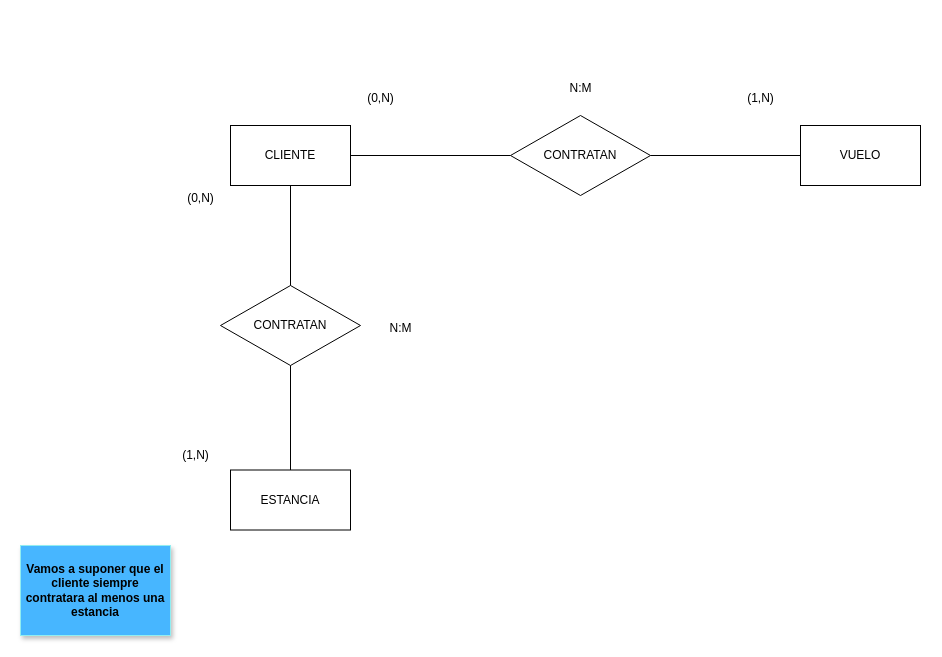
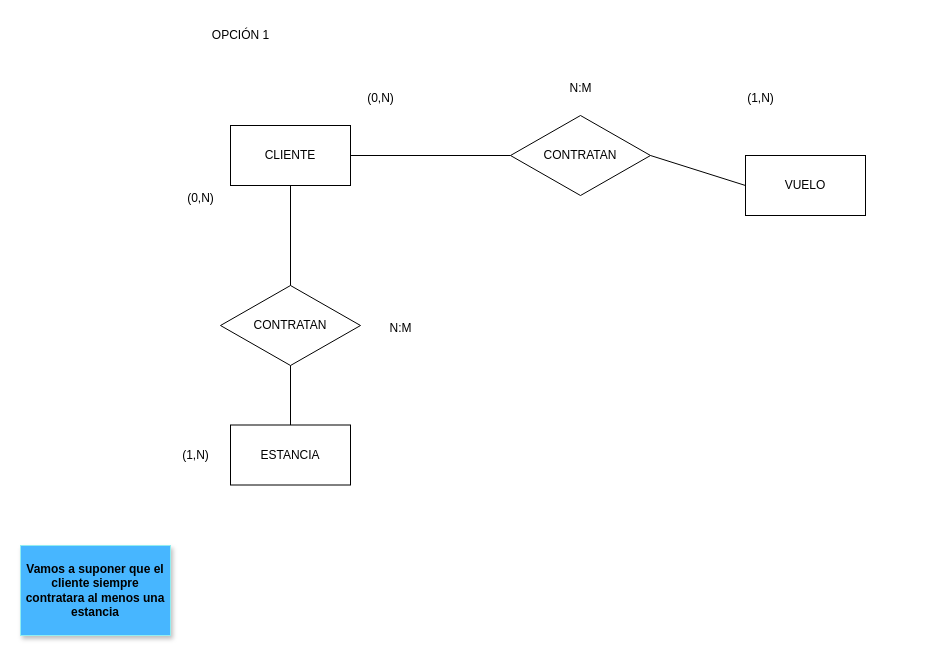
  <mxCell id="0" />
  <mxCell id="1" parent="0" />
+ <mxCell id="2" value="OPCIÓN 1" style="text;html=1;align=center;verticalAlign=middle;resizable=0;points=[];autosize=1;strokeColor=none;fillColor=none;" vertex="1" parent="1"><mxGeometry x="200" y="20" width="80" height="30" as="geometry" /></mxCell>
  <mxCell id="3" value="CLIENTE" style="whiteSpace=wrap;html=1;" vertex="1" parent="1"><mxGeometry x="230" y="125" width="120" height="60" as="geometry" /></mxCell>
  <mxCell id="4" value="CONTRATAN" style="rhombus;whiteSpace=wrap;html=1;" vertex="1" parent="1"><mxGeometry x="510" y="115" width="140" height="80" as="geometry" /></mxCell>
- <mxCell id="5" value="VUELO" style="whiteSpace=wrap;html=1;" vertex="1" parent="1"><mxGeometry x="800" y="125" width="120" height="60" as="geometry" /></mxCell>
+ <mxCell id="5" value="VUELO" style="whiteSpace=wrap;html=1;" vertex="1" parent="1"><mxGeometry x="745" y="155" width="120" height="60" as="geometry" /></mxCell>
  <mxCell id="6" value="(0,N)" style="text;html=1;align=center;verticalAlign=middle;resizable=0;points=[];autosize=1;strokeColor=none;fillColor=none;" vertex="1" parent="1"><mxGeometry x="355" y="83" width="50" height="30" as="geometry" /></mxCell>
  <mxCell id="7" value="(1,N)" style="text;html=1;align=center;verticalAlign=middle;resizable=0;points=[];autosize=1;strokeColor=none;fillColor=none;" vertex="1" parent="1"><mxGeometry x="735" y="83" width="50" height="30" as="geometry" /></mxCell>
  <mxCell id="8" value="N:M" style="text;html=1;align=center;verticalAlign=middle;resizable=0;points=[];autosize=1;strokeColor=none;fillColor=none;" vertex="1" parent="1"><mxGeometry x="555" y="73" width="50" height="30" as="geometry" /></mxCell>
  <mxCell id="9" value="CONTRATAN" style="rhombus;whiteSpace=wrap;html=1;" vertex="1" parent="1"><mxGeometry x="220" y="285" width="140" height="80" as="geometry" /></mxCell>
- <mxCell id="10" value="ESTANCIA" style="whiteSpace=wrap;html=1;" vertex="1" parent="1"><mxGeometry x="230" y="469.5" width="120" height="60" as="geometry" /></mxCell>
+ <mxCell id="10" value="ESTANCIA" style="whiteSpace=wrap;html=1;" vertex="1" parent="1"><mxGeometry x="230" y="424.5" width="120" height="60" as="geometry" /></mxCell>
  <mxCell id="11" value="" style="endArrow=none;html=1;rounded=0;entryX=0;entryY=0.5;entryDx=0;entryDy=0;exitX=1;exitY=0.5;exitDx=0;exitDy=0;" edge="1" parent="1" source="3" target="4"><mxGeometry width="50" height="50" relative="1" as="geometry"><mxPoint x="350" y="163" as="sourcePoint" /><mxPoint x="400" y="113" as="targetPoint" /></mxGeometry></mxCell>
  <mxCell id="12" value="" style="endArrow=none;html=1;rounded=0;entryX=0;entryY=0.5;entryDx=0;entryDy=0;" edge="1" parent="1" target="5"><mxGeometry width="50" height="50" relative="1" as="geometry"><mxPoint x="650" y="155" as="sourcePoint" /><mxPoint x="700" y="103" as="targetPoint" /></mxGeometry></mxCell>
  <mxCell id="13" value="" style="endArrow=none;html=1;rounded=0;exitX=0.5;exitY=0;exitDx=0;exitDy=0;" edge="1" parent="1" source="9"><mxGeometry width="50" height="50" relative="1" as="geometry"><mxPoint x="240" y="235" as="sourcePoint" /><mxPoint x="290" y="185" as="targetPoint" /></mxGeometry></mxCell>
  <mxCell id="14" value="" style="endArrow=none;html=1;rounded=0;exitX=0.5;exitY=0;exitDx=0;exitDy=0;" edge="1" parent="1" source="10"><mxGeometry width="50" height="50" relative="1" as="geometry"><mxPoint x="290" y="465" as="sourcePoint" /><mxPoint x="290" y="365" as="targetPoint" /></mxGeometry></mxCell>
  <mxCell id="15" value="(1,N)" style="text;html=1;align=center;verticalAlign=middle;resizable=0;points=[];autosize=1;strokeColor=none;fillColor=none;" vertex="1" parent="1"><mxGeometry x="170" y="439.5" width="50" height="30" as="geometry" /></mxCell>
  <mxCell id="16" value="(0,N)" style="text;html=1;align=center;verticalAlign=middle;resizable=0;points=[];autosize=1;strokeColor=none;fillColor=none;" vertex="1" parent="1"><mxGeometry x="175" y="183" width="50" height="30" as="geometry" /></mxCell>
  <mxCell id="17" value="N:M" style="text;html=1;align=center;verticalAlign=middle;resizable=0;points=[];autosize=1;strokeColor=none;fillColor=none;" vertex="1" parent="1"><mxGeometry x="375" y="313" width="50" height="30" as="geometry" /></mxCell>
  <mxCell id="18" value="&lt;b&gt;Vamos a suponer que el cliente siempre contratara al menos una estancia&lt;/b&gt;" style="rounded=0;whiteSpace=wrap;html=1;shadow=1;fillColor=#47B6FF;strokeColor=#92EDF0;" vertex="1" parent="1"><mxGeometry x="20" y="545" width="150" height="90" as="geometry" /></mxCell>
